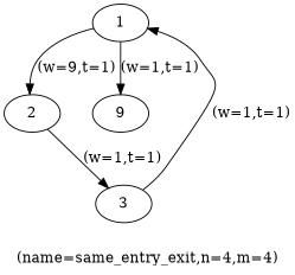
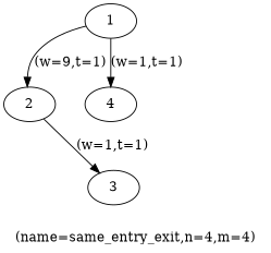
  digraph {
    label="(name=same_entry_exit,n=4,m=4)"
    n1 [label=1]
    n2 [label=2]
-   n3 [label=9]
+   n3 [label=4]
    n4 [label=3]
    n1 -> n2 [label="(w=9,t=1)"]
    n1 -> n3 [label="(w=1,t=1)"]
    n2 -> n4 [label="(w=1,t=1)"]
-   n4 -> n1 [label="(w=1,t=1)"]
  }
